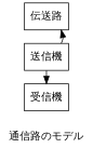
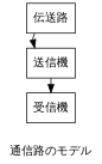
  digraph {
    fontname=Roboto
    label="通信路のモデル"
    rankdir=LR
    node [fontname=Roboto shape=box]
    edge [fontname=Roboto]
    "送信機"
    "伝送路"
    "受信機"
    subgraph sub_1 {
      rank=same
      "送信機"
      "伝送路"
      "受信機"
    }
-   "送信機" -> "伝送路"
+   "伝送路" -> "送信機"
    "送信機" -> "受信機"
  }
